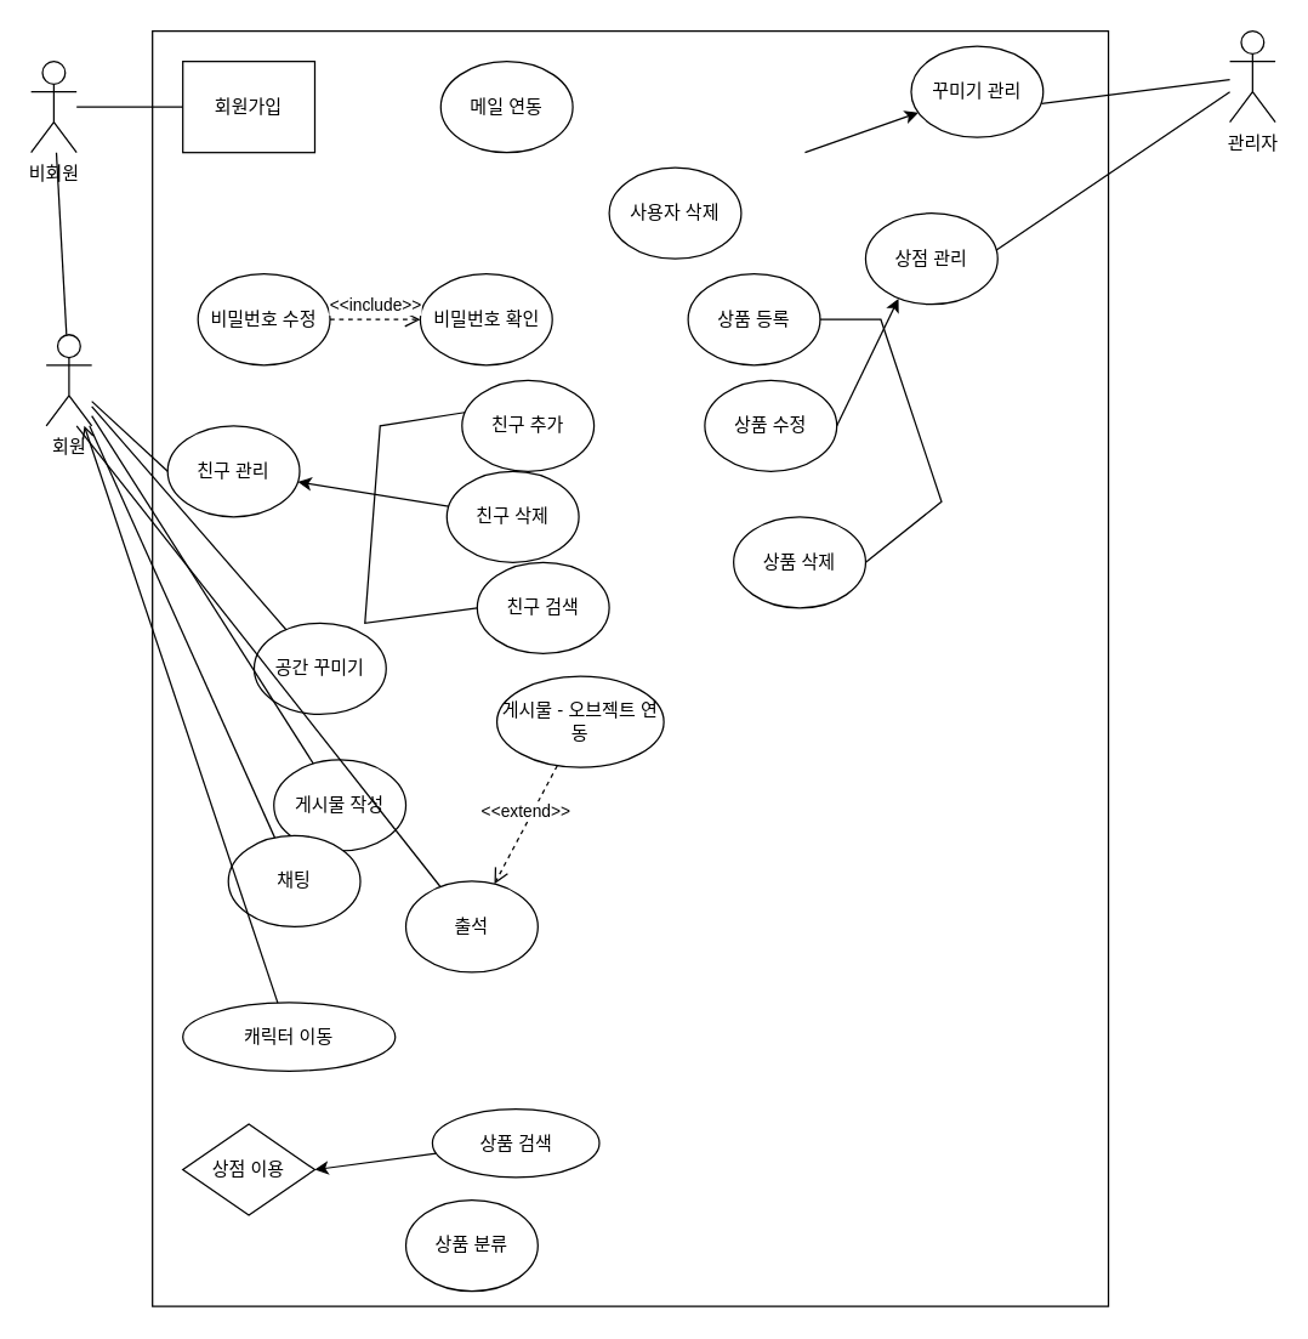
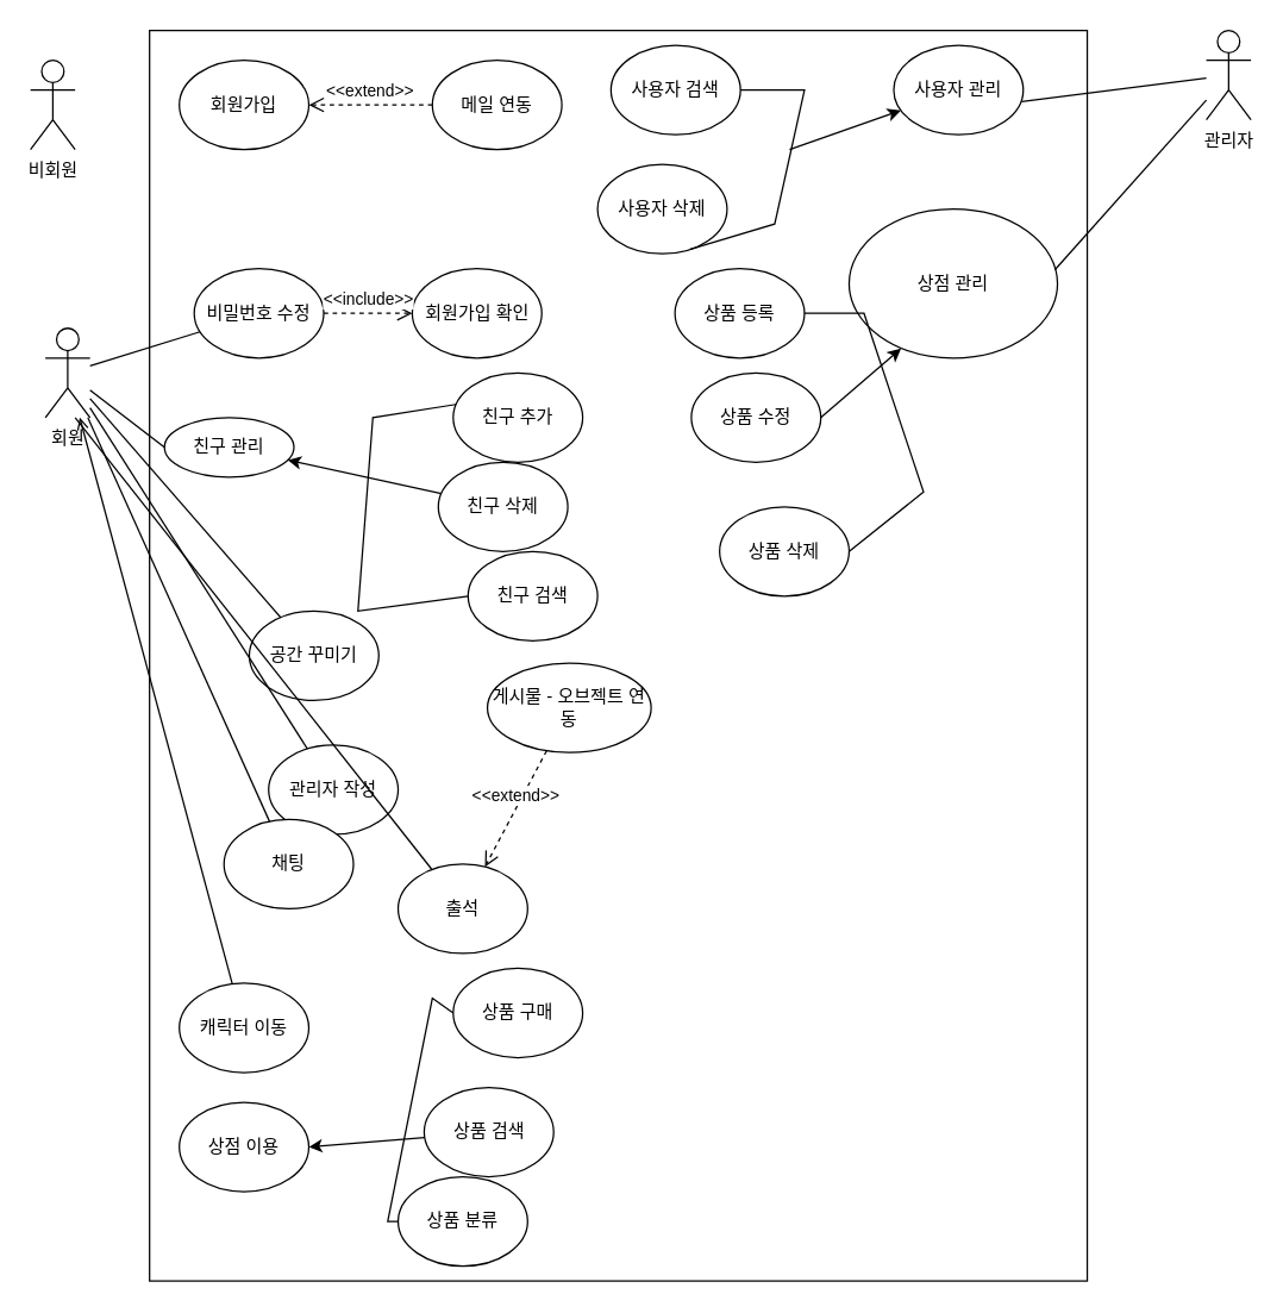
  <mxCell id="0" />
  <mxCell id="1" parent="0" />
  <mxCell id="2" value="" style="rounded=0;whiteSpace=wrap;html=1;" vertex="1" parent="1"><mxGeometry x="100" y="20" width="630" height="840" as="geometry" /></mxCell>
  <mxCell id="3" value="비회원" style="shape=umlActor;verticalLabelPosition=bottom;verticalAlign=top;html=1;outlineConnect=0;" parent="1" vertex="1"><mxGeometry x="20" y="40" width="30" height="60" as="geometry" /></mxCell>
  <mxCell id="4" value="회원" style="shape=umlActor;verticalLabelPosition=bottom;verticalAlign=top;html=1;outlineConnect=0;" vertex="1" parent="1"><mxGeometry x="30" y="220" width="30" height="60" as="geometry" /></mxCell>
  <mxCell id="5" value="관리자" style="shape=umlActor;verticalLabelPosition=bottom;verticalAlign=top;html=1;outlineConnect=0;" vertex="1" parent="1"><mxGeometry x="810" y="20" width="30" height="60" as="geometry" /></mxCell>
- <mxCell id="6" value="회원가입" style="whiteSpace=wrap;html=1;rounded=0;" vertex="1" parent="1"><mxGeometry x="120" y="40" width="87" height="60" as="geometry" /></mxCell>
+ <mxCell id="6" value="회원가입" style="ellipse;whiteSpace=wrap;html=1;" vertex="1" parent="1"><mxGeometry x="120" y="40" width="87" height="60" as="geometry" /></mxCell>
  <mxCell id="7" value="메일 연동" style="ellipse;whiteSpace=wrap;html=1;" vertex="1" parent="1"><mxGeometry x="290" y="40" width="87" height="60" as="geometry" /></mxCell>
  <mxCell id="8" value="비밀번호 수정" style="ellipse;whiteSpace=wrap;html=1;" vertex="1" parent="1"><mxGeometry x="130" y="180" width="87" height="60" as="geometry" /></mxCell>
- <mxCell id="9" value="비밀번호 확인" style="ellipse;whiteSpace=wrap;html=1;" vertex="1" parent="1"><mxGeometry x="276.5" y="180" width="87" height="60" as="geometry" /></mxCell>
- <mxCell id="10" value="친구 관리" style="ellipse;whiteSpace=wrap;html=1;" vertex="1" parent="1"><mxGeometry x="110" y="280" width="87" height="60" as="geometry" /></mxCell>
+ <mxCell id="9" value="회원가입 확인" style="ellipse;whiteSpace=wrap;html=1;" vertex="1" parent="1"><mxGeometry x="276.5" y="180" width="87" height="60" as="geometry" /></mxCell>
+ <mxCell id="10" value="친구 관리" style="ellipse;whiteSpace=wrap;html=1;" vertex="1" parent="1"><mxGeometry x="110" y="280" width="87" height="40" as="geometry" /></mxCell>
  <mxCell id="11" value="친구 추가" style="ellipse;whiteSpace=wrap;html=1;" vertex="1" parent="1"><mxGeometry x="304" y="250" width="87" height="60" as="geometry" /></mxCell>
  <mxCell id="12" value="친구 삭제" style="ellipse;whiteSpace=wrap;html=1;" vertex="1" parent="1"><mxGeometry x="294" y="310" width="87" height="60" as="geometry" /></mxCell>
  <mxCell id="13" value="친구 검색" style="ellipse;whiteSpace=wrap;html=1;" vertex="1" parent="1"><mxGeometry x="314" y="370" width="87" height="60" as="geometry" /></mxCell>
  <mxCell id="14" value="공간 꾸미기" style="ellipse;whiteSpace=wrap;html=1;" vertex="1" parent="1"><mxGeometry x="167" y="410" width="87" height="60" as="geometry" /></mxCell>
- <mxCell id="15" value="" style="endArrow=none;html=1;rounded=0;entryX=0;entryY=0.5;entryDx=0;entryDy=0;" edge="1" parent="1" source="3" target="6"><mxGeometry width="50" height="50" relative="1" as="geometry"><mxPoint x="60" y="110" as="sourcePoint" /><mxPoint x="110" y="60" as="targetPoint" /></mxGeometry></mxCell>
- <mxCell id="17" value="" style="endArrow=none;html=1;rounded=0;" edge="1" parent="1" source="4" target="3"><mxGeometry width="50" height="50" relative="1" as="geometry"><mxPoint x="100" y="260" as="sourcePoint" /><mxPoint x="150" y="210" as="targetPoint" /></mxGeometry></mxCell>
+ <mxCell id="16" value="&amp;lt;&amp;lt;extend&amp;gt;&amp;gt;" style="html=1;verticalAlign=bottom;endArrow=open;dashed=1;endSize=8;rounded=0;entryX=1;entryY=0.5;entryDx=0;entryDy=0;" edge="1" parent="1" source="7" target="6"><mxGeometry relative="1" as="geometry"><mxPoint x="290" y="140" as="sourcePoint" /><mxPoint x="210" y="140" as="targetPoint" /></mxGeometry></mxCell>
+ <mxCell id="17" value="" style="endArrow=none;html=1;rounded=0;" edge="1" parent="1" source="4" target="8"><mxGeometry width="50" height="50" relative="1" as="geometry"><mxPoint x="100" y="260" as="sourcePoint" /><mxPoint x="150" y="210" as="targetPoint" /></mxGeometry></mxCell>
  <mxCell id="18" value="&amp;lt;&amp;lt;include&amp;gt;&amp;gt;" style="html=1;verticalAlign=bottom;endArrow=open;dashed=1;endSize=8;rounded=0;entryX=0;entryY=0.5;entryDx=0;entryDy=0;exitX=1;exitY=0.5;exitDx=0;exitDy=0;" edge="1" parent="1" source="8" target="9"><mxGeometry relative="1" as="geometry"><mxPoint x="280" y="220" as="sourcePoint" /><mxPoint x="217" y="80" as="targetPoint" /></mxGeometry></mxCell>
  <mxCell id="19" value="" style="endArrow=none;html=1;rounded=0;entryX=0;entryY=0.5;entryDx=0;entryDy=0;" edge="1" parent="1" source="4" target="10"><mxGeometry width="50" height="50" relative="1" as="geometry"><mxPoint x="70" y="320" as="sourcePoint" /><mxPoint x="120" y="270" as="targetPoint" /></mxGeometry></mxCell>
  <mxCell id="20" value="" style="endArrow=classic;html=1;rounded=0;" edge="1" parent="1" source="12" target="10"><mxGeometry width="50" height="50" relative="1" as="geometry"><mxPoint x="210" y="370" as="sourcePoint" /><mxPoint x="260" y="320" as="targetPoint" /></mxGeometry></mxCell>
  <mxCell id="21" value="" style="endArrow=none;html=1;rounded=0;" edge="1" parent="1" source="14" target="4"><mxGeometry width="50" height="50" relative="1" as="geometry"><mxPoint x="120" y="430" as="sourcePoint" /><mxPoint x="170" y="380" as="targetPoint" /></mxGeometry></mxCell>
  <mxCell id="22" value="게시물 - 오브젝트 연동" style="ellipse;whiteSpace=wrap;html=1;" vertex="1" parent="1"><mxGeometry x="327" y="445" width="110" height="60" as="geometry" /></mxCell>
  <mxCell id="23" value="&amp;lt;&amp;lt;extend&amp;gt;&amp;gt;" style="html=1;verticalAlign=bottom;endArrow=open;dashed=1;endSize=8;rounded=0;" edge="1" parent="1" source="22" target="28"><mxGeometry relative="1" as="geometry"><mxPoint x="286.5" y="220" as="sourcePoint" /><mxPoint x="227" y="220" as="targetPoint" /></mxGeometry></mxCell>
- <mxCell id="24" value="게시물 작성" style="ellipse;whiteSpace=wrap;html=1;" vertex="1" parent="1"><mxGeometry x="180" y="500" width="87" height="60" as="geometry" /></mxCell>
- <mxCell id="25" value="캐릭터 이동" style="ellipse;whiteSpace=wrap;html=1;" vertex="1" parent="1"><mxGeometry x="120" y="660" width="140" height="45" as="geometry" /></mxCell>
+ <mxCell id="24" value="관리자 작성" style="ellipse;whiteSpace=wrap;html=1;" vertex="1" parent="1"><mxGeometry x="180" y="500" width="87" height="60" as="geometry" /></mxCell>
+ <mxCell id="25" value="캐릭터 이동" style="ellipse;whiteSpace=wrap;html=1;" vertex="1" parent="1"><mxGeometry x="120" y="660" width="87" height="60" as="geometry" /></mxCell>
  <mxCell id="26" value="채팅" style="ellipse;whiteSpace=wrap;html=1;" vertex="1" parent="1"><mxGeometry x="150" y="550" width="87" height="60" as="geometry" /></mxCell>
- <mxCell id="27" value="상점 이용" style="rhombus;whiteSpace=wrap;html=1;" vertex="1" parent="1"><mxGeometry x="120" y="740" width="87" height="60" as="geometry" /></mxCell>
+ <mxCell id="27" value="상점 이용" style="ellipse;whiteSpace=wrap;html=1;" vertex="1" parent="1"><mxGeometry x="120" y="740" width="87" height="60" as="geometry" /></mxCell>
  <mxCell id="28" value="출석" style="ellipse;whiteSpace=wrap;html=1;" vertex="1" parent="1"><mxGeometry x="267" y="580" width="87" height="60" as="geometry" /></mxCell>
- <mxCell id="29" value="꾸미기 관리" style="ellipse;whiteSpace=wrap;html=1;" vertex="1" parent="1"><mxGeometry x="600" y="30" width="87" height="60" as="geometry" /></mxCell>
+ <mxCell id="29" value="사용자 관리" style="ellipse;whiteSpace=wrap;html=1;" vertex="1" parent="1"><mxGeometry x="600" y="30" width="87" height="60" as="geometry" /></mxCell>
  <mxCell id="30" value="사용자 삭제" style="ellipse;whiteSpace=wrap;html=1;" vertex="1" parent="1"><mxGeometry x="401" y="110" width="87" height="60" as="geometry" /></mxCell>
- <mxCell id="32" value="상점 관리" style="ellipse;whiteSpace=wrap;html=1;" vertex="1" parent="1"><mxGeometry x="570" y="140" width="87" height="60" as="geometry" /></mxCell>
+ <mxCell id="31" value="사용자 검색" style="ellipse;whiteSpace=wrap;html=1;" vertex="1" parent="1"><mxGeometry x="410" y="30" width="87" height="60" as="geometry" /></mxCell>
+ <mxCell id="32" value="상점 관리" style="ellipse;whiteSpace=wrap;html=1;" vertex="1" parent="1"><mxGeometry x="570" y="140" width="140" height="100" as="geometry" /></mxCell>
  <mxCell id="33" value="상품 등록" style="ellipse;whiteSpace=wrap;html=1;" vertex="1" parent="1"><mxGeometry x="453" y="180" width="87" height="60" as="geometry" /></mxCell>
  <mxCell id="34" value="상품 수정" style="ellipse;whiteSpace=wrap;html=1;" vertex="1" parent="1"><mxGeometry x="464" y="250" width="87" height="60" as="geometry" /></mxCell>
  <mxCell id="35" value="상품 삭제" style="ellipse;whiteSpace=wrap;html=1;" vertex="1" parent="1"><mxGeometry x="483" y="340" width="87" height="60" as="geometry" /></mxCell>
  <mxCell id="36" value="" style="endArrow=none;html=1;rounded=0;" edge="1" parent="1" source="24" target="4"><mxGeometry width="50" height="50" relative="1" as="geometry"><mxPoint x="110" y="520" as="sourcePoint" /><mxPoint x="160" y="470" as="targetPoint" /></mxGeometry></mxCell>
  <mxCell id="37" value="" style="endArrow=none;html=1;rounded=0;" edge="1" parent="1" source="26" target="4"><mxGeometry width="50" height="50" relative="1" as="geometry"><mxPoint x="40" y="490" as="sourcePoint" /><mxPoint x="90" y="440" as="targetPoint" /></mxGeometry></mxCell>
  <mxCell id="38" value="" style="endArrow=open;html=1;rounded=0;" edge="1" parent="1" source="25" target="4"><mxGeometry width="50" height="50" relative="1" as="geometry"><mxPoint x="120" y="590" as="sourcePoint" /><mxPoint x="70" y="320" as="targetPoint" /></mxGeometry></mxCell>
+ <mxCell id="39" value="상품 구매" style="ellipse;whiteSpace=wrap;html=1;" vertex="1" parent="1"><mxGeometry x="304" y="650" width="87" height="60" as="geometry" /></mxCell>
  <mxCell id="40" value="상품 분류" style="ellipse;whiteSpace=wrap;html=1;" vertex="1" parent="1"><mxGeometry x="267" y="790" width="87" height="60" as="geometry" /></mxCell>
- <mxCell id="41" value="상품 검색" style="ellipse;whiteSpace=wrap;html=1;" vertex="1" parent="1"><mxGeometry x="284.5" y="730" width="110" height="45" as="geometry" /></mxCell>
+ <mxCell id="41" value="상품 검색" style="ellipse;whiteSpace=wrap;html=1;" vertex="1" parent="1"><mxGeometry x="284.5" y="730" width="87" height="60" as="geometry" /></mxCell>
  <mxCell id="42" value="" style="endArrow=none;html=1;rounded=0;exitX=0.987;exitY=0.631;exitDx=0;exitDy=0;exitPerimeter=0;" edge="1" parent="1" source="29" target="5"><mxGeometry width="50" height="50" relative="1" as="geometry"><mxPoint x="510" y="120" as="sourcePoint" /><mxPoint x="560" y="70" as="targetPoint" /></mxGeometry></mxCell>
  <mxCell id="43" value="" style="endArrow=none;html=1;rounded=0;entryX=0.021;entryY=0.353;entryDx=0;entryDy=0;entryPerimeter=0;exitX=0;exitY=0.5;exitDx=0;exitDy=0;" edge="1" parent="1" source="13" target="11"><mxGeometry width="50" height="50" relative="1" as="geometry"><mxPoint x="270" y="352.5" as="sourcePoint" /><mxPoint x="320" y="302.5" as="targetPoint" /><Array as="points"><mxPoint x="240" y="410" /><mxPoint x="250" y="280" /></Array></mxGeometry></mxCell>
+ <mxCell id="44" value="" style="endArrow=none;html=1;rounded=0;entryX=0;entryY=0.5;entryDx=0;entryDy=0;" edge="1" parent="1" source="40" target="39"><mxGeometry width="50" height="50" relative="1" as="geometry"><mxPoint x="260.5" y="768.82" as="sourcePoint" /><mxPoint x="252.327" y="640" as="targetPoint" /><Array as="points"><mxPoint x="260" y="820" /><mxPoint x="290" y="670" /></Array></mxGeometry></mxCell>
  <mxCell id="45" value="" style="endArrow=classic;html=1;rounded=0;entryX=1;entryY=0.5;entryDx=0;entryDy=0;" edge="1" parent="1" source="41" target="27"><mxGeometry width="50" height="50" relative="1" as="geometry"><mxPoint x="110" y="750" as="sourcePoint" /><mxPoint x="160" y="700" as="targetPoint" /></mxGeometry></mxCell>
  <mxCell id="46" value="" style="endArrow=none;html=1;rounded=0;" edge="1" parent="1" source="28"><mxGeometry width="50" height="50" relative="1" as="geometry"><mxPoint x="350" y="580" as="sourcePoint" /><mxPoint x="50" y="280" as="targetPoint" /></mxGeometry></mxCell>
  <mxCell id="47" value="" style="endArrow=none;html=1;rounded=0;exitX=0.987;exitY=0.408;exitDx=0;exitDy=0;exitPerimeter=0;" edge="1" parent="1" source="32" target="5"><mxGeometry width="50" height="50" relative="1" as="geometry"><mxPoint x="670" y="170" as="sourcePoint" /><mxPoint x="720" y="120" as="targetPoint" /></mxGeometry></mxCell>
  <mxCell id="48" value="" style="endArrow=none;html=1;rounded=0;entryX=1;entryY=0.5;entryDx=0;entryDy=0;exitX=1;exitY=0.5;exitDx=0;exitDy=0;" edge="1" parent="1" source="35" target="33"><mxGeometry width="50" height="50" relative="1" as="geometry"><mxPoint x="614" y="339.41" as="sourcePoint" /><mxPoint x="605.827" y="210.59" as="targetPoint" /><Array as="points"><mxPoint x="620" y="330" /><mxPoint x="580" y="210" /></Array></mxGeometry></mxCell>
  <mxCell id="49" value="" style="endArrow=classic;html=1;rounded=0;exitX=1;exitY=0.5;exitDx=0;exitDy=0;entryX=0.249;entryY=0.936;entryDx=0;entryDy=0;entryPerimeter=0;" edge="1" parent="1" source="34" target="32"><mxGeometry width="50" height="50" relative="1" as="geometry"><mxPoint x="560" y="310" as="sourcePoint" /><mxPoint x="610" y="260" as="targetPoint" /></mxGeometry></mxCell>
+ <mxCell id="50" value="" style="endArrow=none;html=1;rounded=0;exitX=0.716;exitY=0.95;exitDx=0;exitDy=0;exitPerimeter=0;" edge="1" parent="1" source="30" target="31"><mxGeometry width="50" height="50" relative="1" as="geometry"><mxPoint x="563.5" y="189.41" as="sourcePoint" /><mxPoint x="555.327" y="60.59" as="targetPoint" /><Array as="points"><mxPoint x="520" y="150" /><mxPoint x="540" y="60" /></Array></mxGeometry></mxCell>
  <mxCell id="51" value="" style="endArrow=classic;html=1;rounded=0;" edge="1" parent="1" target="29"><mxGeometry width="50" height="50" relative="1" as="geometry"><mxPoint x="530" y="100" as="sourcePoint" /><mxPoint x="580" y="70" as="targetPoint" /></mxGeometry></mxCell>
